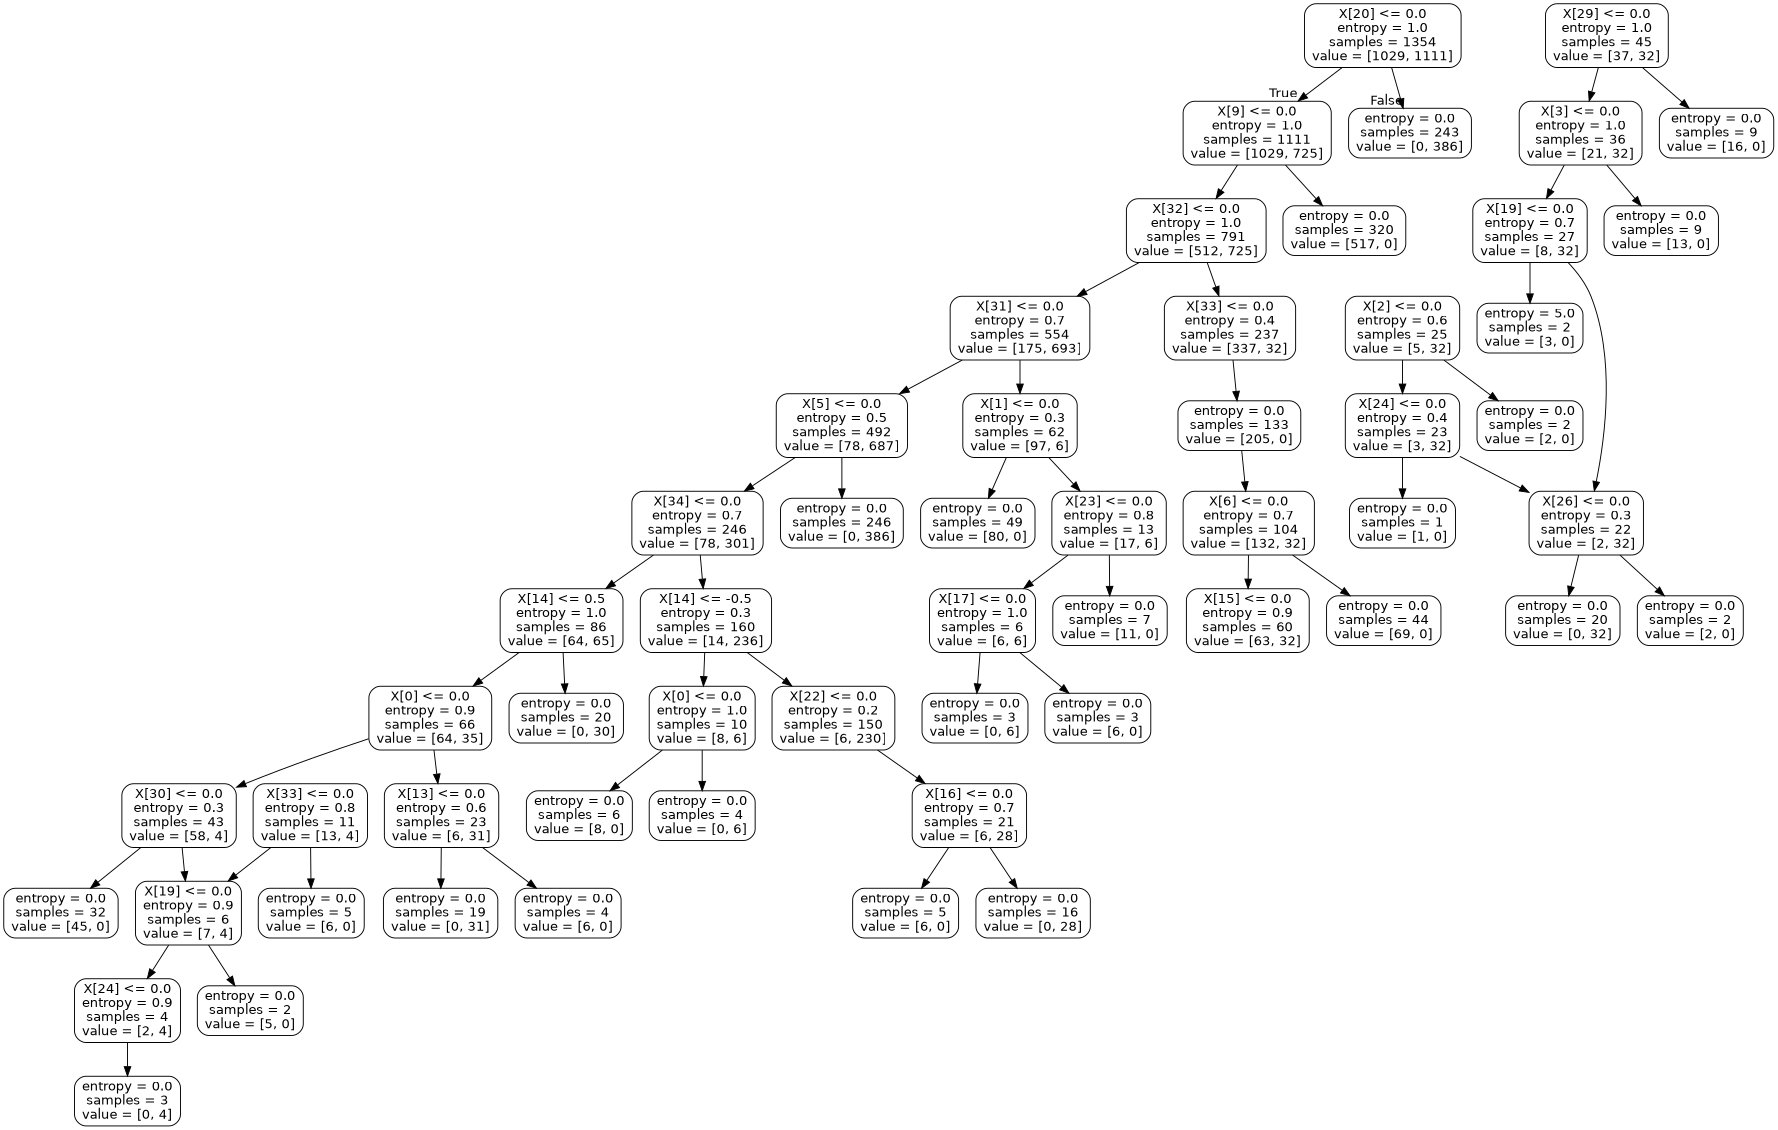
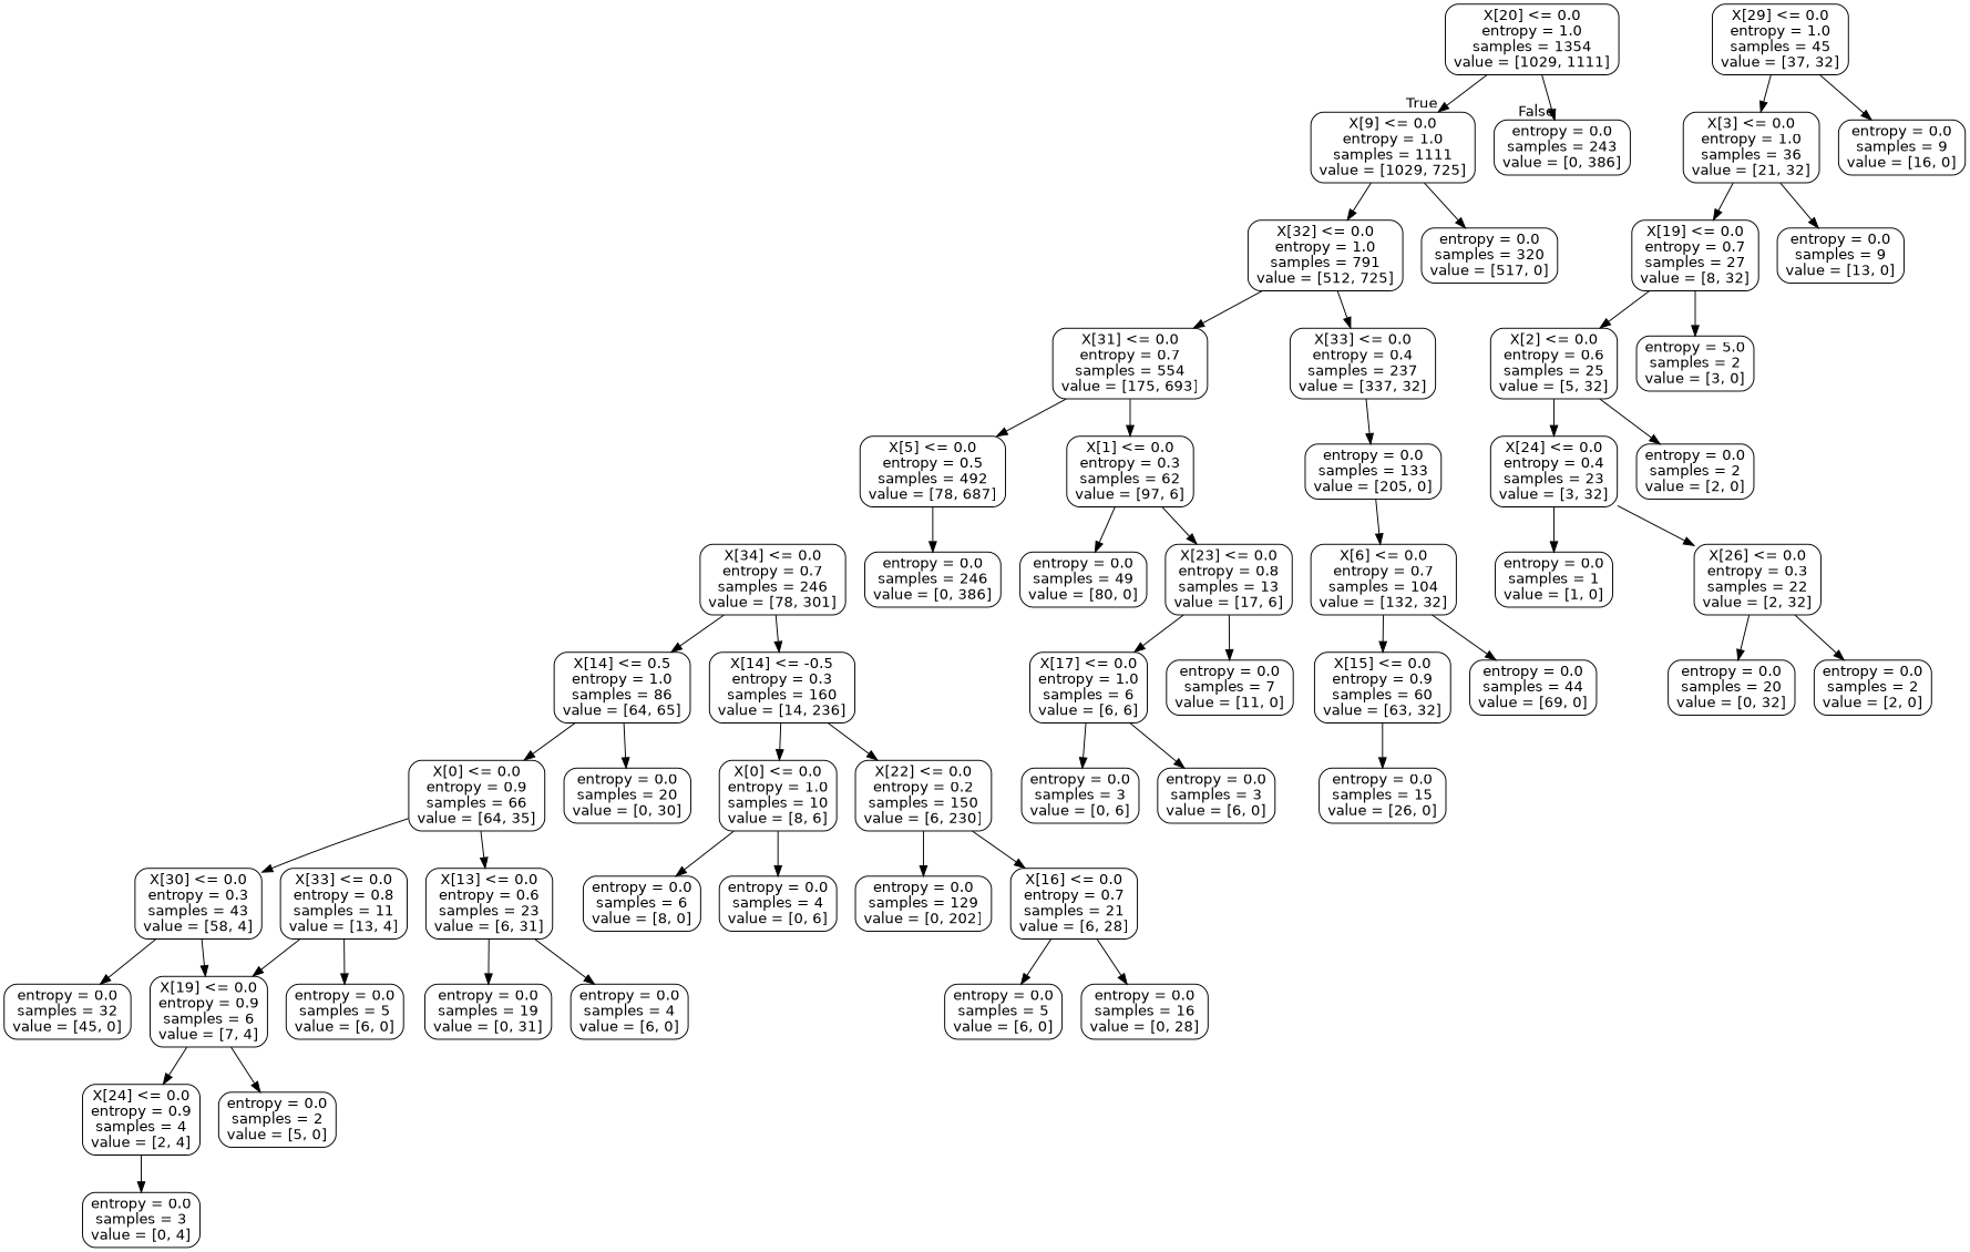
  digraph {
    node [color=black fontname=helvetica shape=box style=rounded]
    edge [fontname=helvetica]
    n1 [label="X[20] <= 0.0\nentropy = 1.0\nsamples = 1354\nvalue = [1029, 1111]"]
    n2 [label="X[9] <= 0.0\nentropy = 1.0\nsamples = 1111\nvalue = [1029, 725]"]
    n3 [label="entropy = 0.0\nsamples = 243\nvalue = [0, 386]"]
    n4 [label="X[32] <= 0.0\nentropy = 1.0\nsamples = 791\nvalue = [512, 725]"]
    n5 [label="entropy = 0.0\nsamples = 320\nvalue = [517, 0]"]
    n6 [label="X[31] <= 0.0\nentropy = 0.7\nsamples = 554\nvalue = [175, 693]"]
    n7 [label="X[33] <= 0.0\nentropy = 0.4\nsamples = 237\nvalue = [337, 32]"]
    n8 [label="X[5] <= 0.0\nentropy = 0.5\nsamples = 492\nvalue = [78, 687]"]
    n9 [label="X[1] <= 0.0\nentropy = 0.3\nsamples = 62\nvalue = [97, 6]"]
    n10 [label="entropy = 0.0\nsamples = 133\nvalue = [205, 0]"]
    n11 [label="X[34] <= 0.0\nentropy = 0.7\nsamples = 246\nvalue = [78, 301]"]
    n12 [label="entropy = 0.0\nsamples = 246\nvalue = [0, 386]"]
    n13 [label="entropy = 0.0\nsamples = 49\nvalue = [80, 0]"]
    n14 [label="X[23] <= 0.0\nentropy = 0.8\nsamples = 13\nvalue = [17, 6]"]
    n15 [label="X[14] <= 0.5\nentropy = 1.0\nsamples = 86\nvalue = [64, 65]"]
    n16 [label="X[14] <= -0.5\nentropy = 0.3\nsamples = 160\nvalue = [14, 236]"]
    n17 [label="X[0] <= 0.0\nentropy = 0.9\nsamples = 66\nvalue = [64, 35]"]
    n18 [label="entropy = 0.0\nsamples = 20\nvalue = [0, 30]"]
    n19 [label="X[0] <= 0.0\nentropy = 1.0\nsamples = 10\nvalue = [8, 6]"]
    n20 [label="X[22] <= 0.0\nentropy = 0.2\nsamples = 150\nvalue = [6, 230]"]
    n21 [label="X[30] <= 0.0\nentropy = 0.3\nsamples = 43\nvalue = [58, 4]"]
    n22 [label="X[13] <= 0.0\nentropy = 0.6\nsamples = 23\nvalue = [6, 31]"]
    n23 [label="entropy = 0.0\nsamples = 32\nvalue = [45, 0]"]
    n24 [label="X[19] <= 0.0\nentropy = 0.9\nsamples = 6\nvalue = [7, 4]"]
    n25 [label="entropy = 0.0\nsamples = 19\nvalue = [0, 31]"]
    n26 [label="entropy = 0.0\nsamples = 4\nvalue = [6, 0]"]
    n27 [label="X[33] <= 0.0\nentropy = 0.8\nsamples = 11\nvalue = [13, 4]"]
    n28 [label="entropy = 0.0\nsamples = 5\nvalue = [6, 0]"]
    n29 [label="X[24] <= 0.0\nentropy = 0.9\nsamples = 4\nvalue = [2, 4]"]
    n30 [label="entropy = 0.0\nsamples = 2\nvalue = [5, 0]"]
    n31 [label="entropy = 0.0\nsamples = 3\nvalue = [0, 4]"]
    n32 [label="entropy = 0.0\nsamples = 6\nvalue = [8, 0]"]
    n33 [label="entropy = 0.0\nsamples = 4\nvalue = [0, 6]"]
+   n34 [label="entropy = 0.0\nsamples = 129\nvalue = [0, 202]"]
    n35 [label="X[16] <= 0.0\nentropy = 0.7\nsamples = 21\nvalue = [6, 28]"]
    n36 [label="entropy = 0.0\nsamples = 5\nvalue = [6, 0]"]
    n37 [label="entropy = 0.0\nsamples = 16\nvalue = [0, 28]"]
    n38 [label="X[17] <= 0.0\nentropy = 1.0\nsamples = 6\nvalue = [6, 6]"]
    n39 [label="entropy = 0.0\nsamples = 7\nvalue = [11, 0]"]
    n40 [label="entropy = 0.0\nsamples = 3\nvalue = [0, 6]"]
    n41 [label="entropy = 0.0\nsamples = 3\nvalue = [6, 0]"]
    n42 [label="X[6] <= 0.0\nentropy = 0.7\nsamples = 104\nvalue = [132, 32]"]
    n43 [label="X[15] <= 0.0\nentropy = 0.9\nsamples = 60\nvalue = [63, 32]"]
    n44 [label="entropy = 0.0\nsamples = 44\nvalue = [69, 0]"]
+   n45 [label="entropy = 0.0\nsamples = 15\nvalue = [26, 0]"]
    n46 [label="X[29] <= 0.0\nentropy = 1.0\nsamples = 45\nvalue = [37, 32]"]
    n47 [label="X[3] <= 0.0\nentropy = 1.0\nsamples = 36\nvalue = [21, 32]"]
    n48 [label="entropy = 0.0\nsamples = 9\nvalue = [16, 0]"]
    n49 [label="X[19] <= 0.0\nentropy = 0.7\nsamples = 27\nvalue = [8, 32]"]
    n50 [label="entropy = 0.0\nsamples = 9\nvalue = [13, 0]"]
    n51 [label="X[2] <= 0.0\nentropy = 0.6\nsamples = 25\nvalue = [5, 32]"]
    n52 [label="entropy = 5.0\nsamples = 2\nvalue = [3, 0]"]
    n53 [label="X[24] <= 0.0\nentropy = 0.4\nsamples = 23\nvalue = [3, 32]"]
    n54 [label="entropy = 0.0\nsamples = 2\nvalue = [2, 0]"]
    n55 [label="X[26] <= 0.0\nentropy = 0.3\nsamples = 22\nvalue = [2, 32]"]
    n56 [label="entropy = 0.0\nsamples = 1\nvalue = [1, 0]"]
    n57 [label="entropy = 0.0\nsamples = 20\nvalue = [0, 32]"]
    n58 [label="entropy = 0.0\nsamples = 2\nvalue = [2, 0]"]
    n1 -> n2 [headlabel=True labelangle=45 labeldistance=2.5]
    n1 -> n3 [headlabel=False labelangle=-45 labeldistance=2.5]
    n2 -> n4
    n2 -> n5
    n4 -> n6
    n4 -> n7
    n6 -> n8
    n6 -> n9
    n7 -> n10
-   n8 -> n11
    n8 -> n12
    n9 -> n13
    n9 -> n14
    n10 -> n42
    n11 -> n15
    n11 -> n16
    n14 -> n38
    n14 -> n39
    n15 -> n17
    n15 -> n18
    n16 -> n19
    n16 -> n20
    n17 -> n21
    n17 -> n22
    n19 -> n32
    n19 -> n33
+   n20 -> n34
    n20 -> n35
    n21 -> n23
    n21 -> n24
    n22 -> n25
    n22 -> n26
    n24 -> n29
    n24 -> n30
    n27 -> n24
    n27 -> n28
    n29 -> n31
    n35 -> n36
    n35 -> n37
    n38 -> n40
    n38 -> n41
    n42 -> n43
    n42 -> n44
+   n43 -> n45
    n46 -> n47
    n46 -> n48
    n47 -> n49
    n47 -> n50
-   n49 -> n55
+   n49 -> n51
    n49 -> n52
    n51 -> n53
    n51 -> n54
    n53 -> n55
    n53 -> n56
    n55 -> n57
    n55 -> n58
  }
